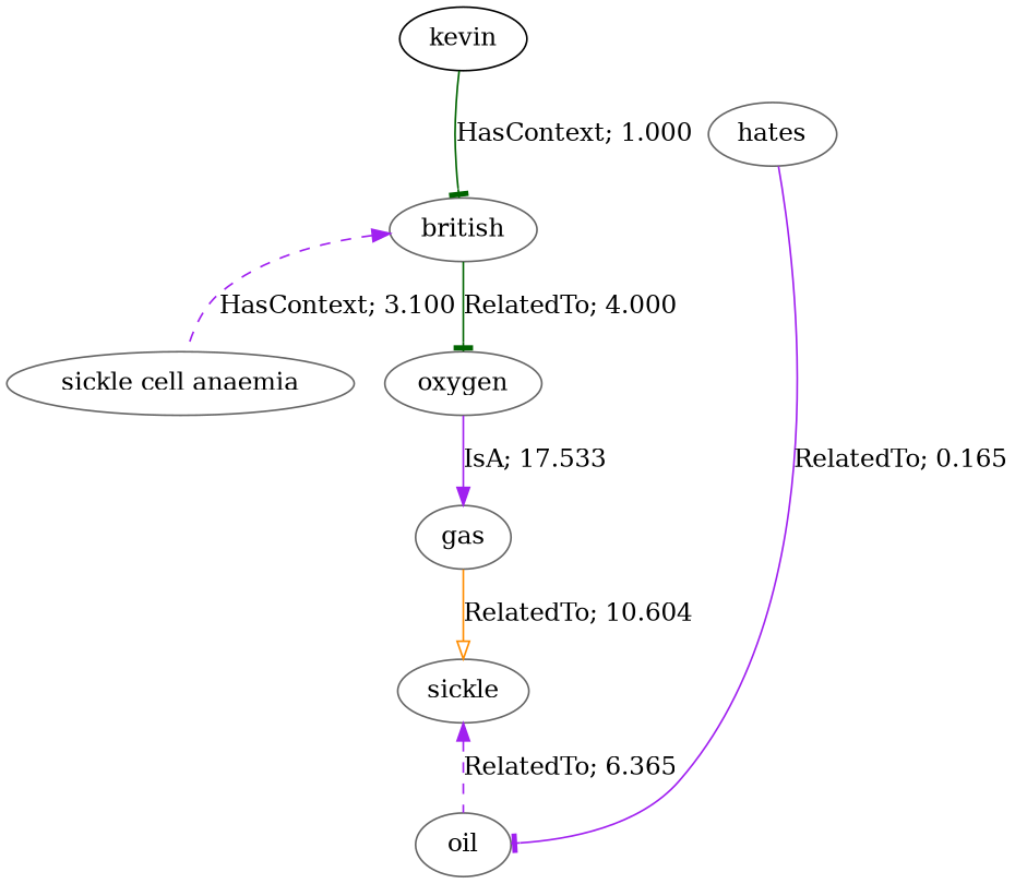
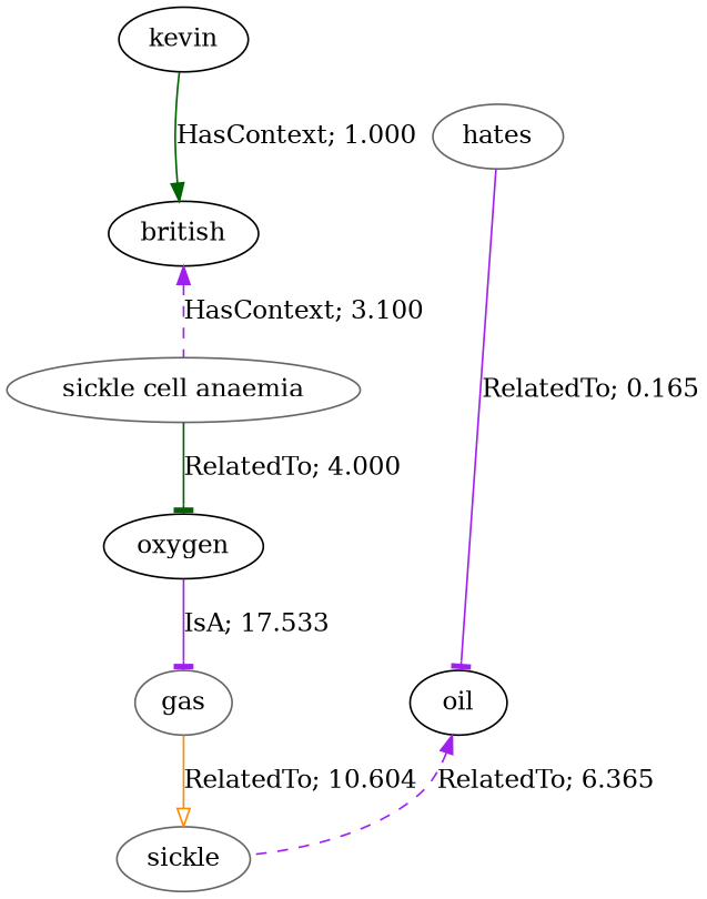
  digraph {
    node [color=gray40]
    edge [arrowhead=tee color=purple dir=forward style=solid]
    n1 [color=black label=kevin]
-   n2 [label=british]
+   n2 [color=black label=british]
    n3 [label="sickle cell anaemia"]
-   n4 [label=oxygen]
+   n4 [color=black label=oxygen]
    n5 [label=gas]
    n6 [label=sickle]
-   n7 [label=oil]
+   n7 [color=black label=oil]
    n8 [label=hates]
-   n1 -> n2 [color=darkgreen label="HasContext; 1.000" weight=1.000]
+   n1 -> n2 [arrowhead=normal color=darkgreen label="HasContext; 1.000" weight=1.000]
    n2 -> n3 [dir=back label="HasContext; 3.100" style=dashed weight=3.000 arrowhead=""]
-   n2 -> n4 [color=darkgreen label="RelatedTo; 4.000" weight=4.000]
-   n4 -> n5 [arrowhead=normal label="IsA; 17.533" weight=17.533]
+   n3 -> n4 [color=darkgreen label="RelatedTo; 4.000" weight=4.000]
+   n4 -> n5 [label="IsA; 17.533" weight=17.533]
    n5 -> n6 [arrowhead=onormal color=darkorange label="RelatedTo; 10.604" weight=10.604]
-   n6 -> n7 [dir=back label="RelatedTo; 6.365" style=dashed weight=6.365 arrowhead=""]
+   n7 -> n6 [dir=back label="RelatedTo; 6.365" style=dashed weight=6.365 arrowhead=""]
    n8 -> n7 [label="RelatedTo; 0.165" weight=0.165]
  }
